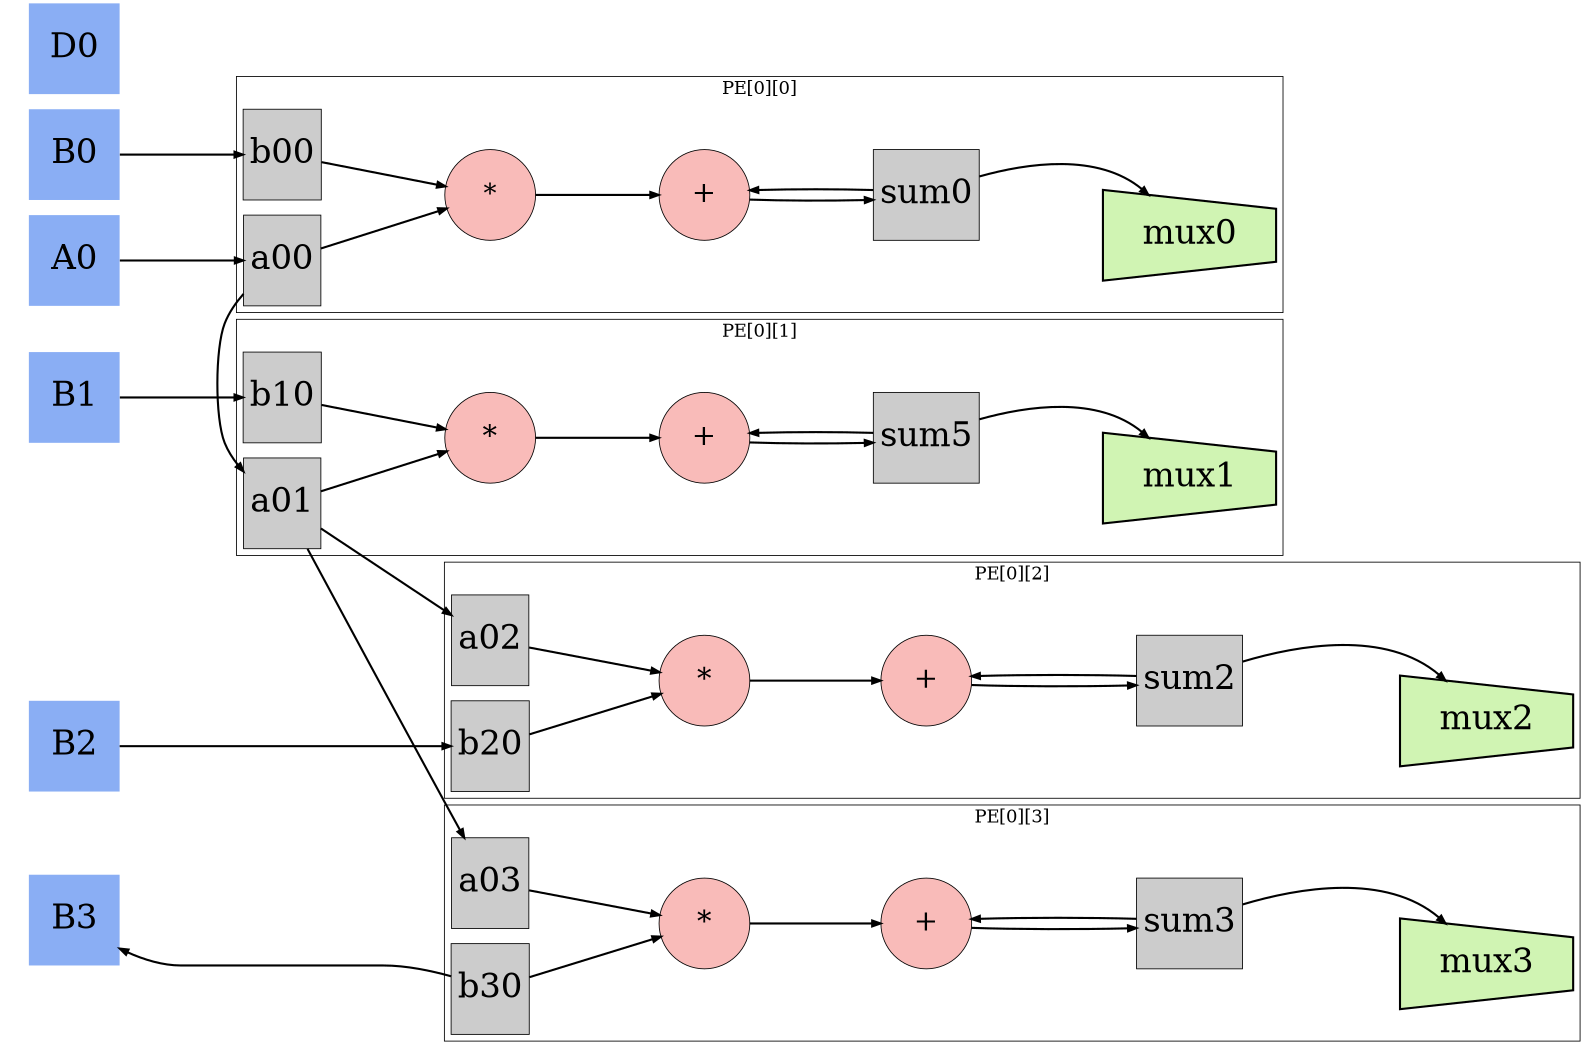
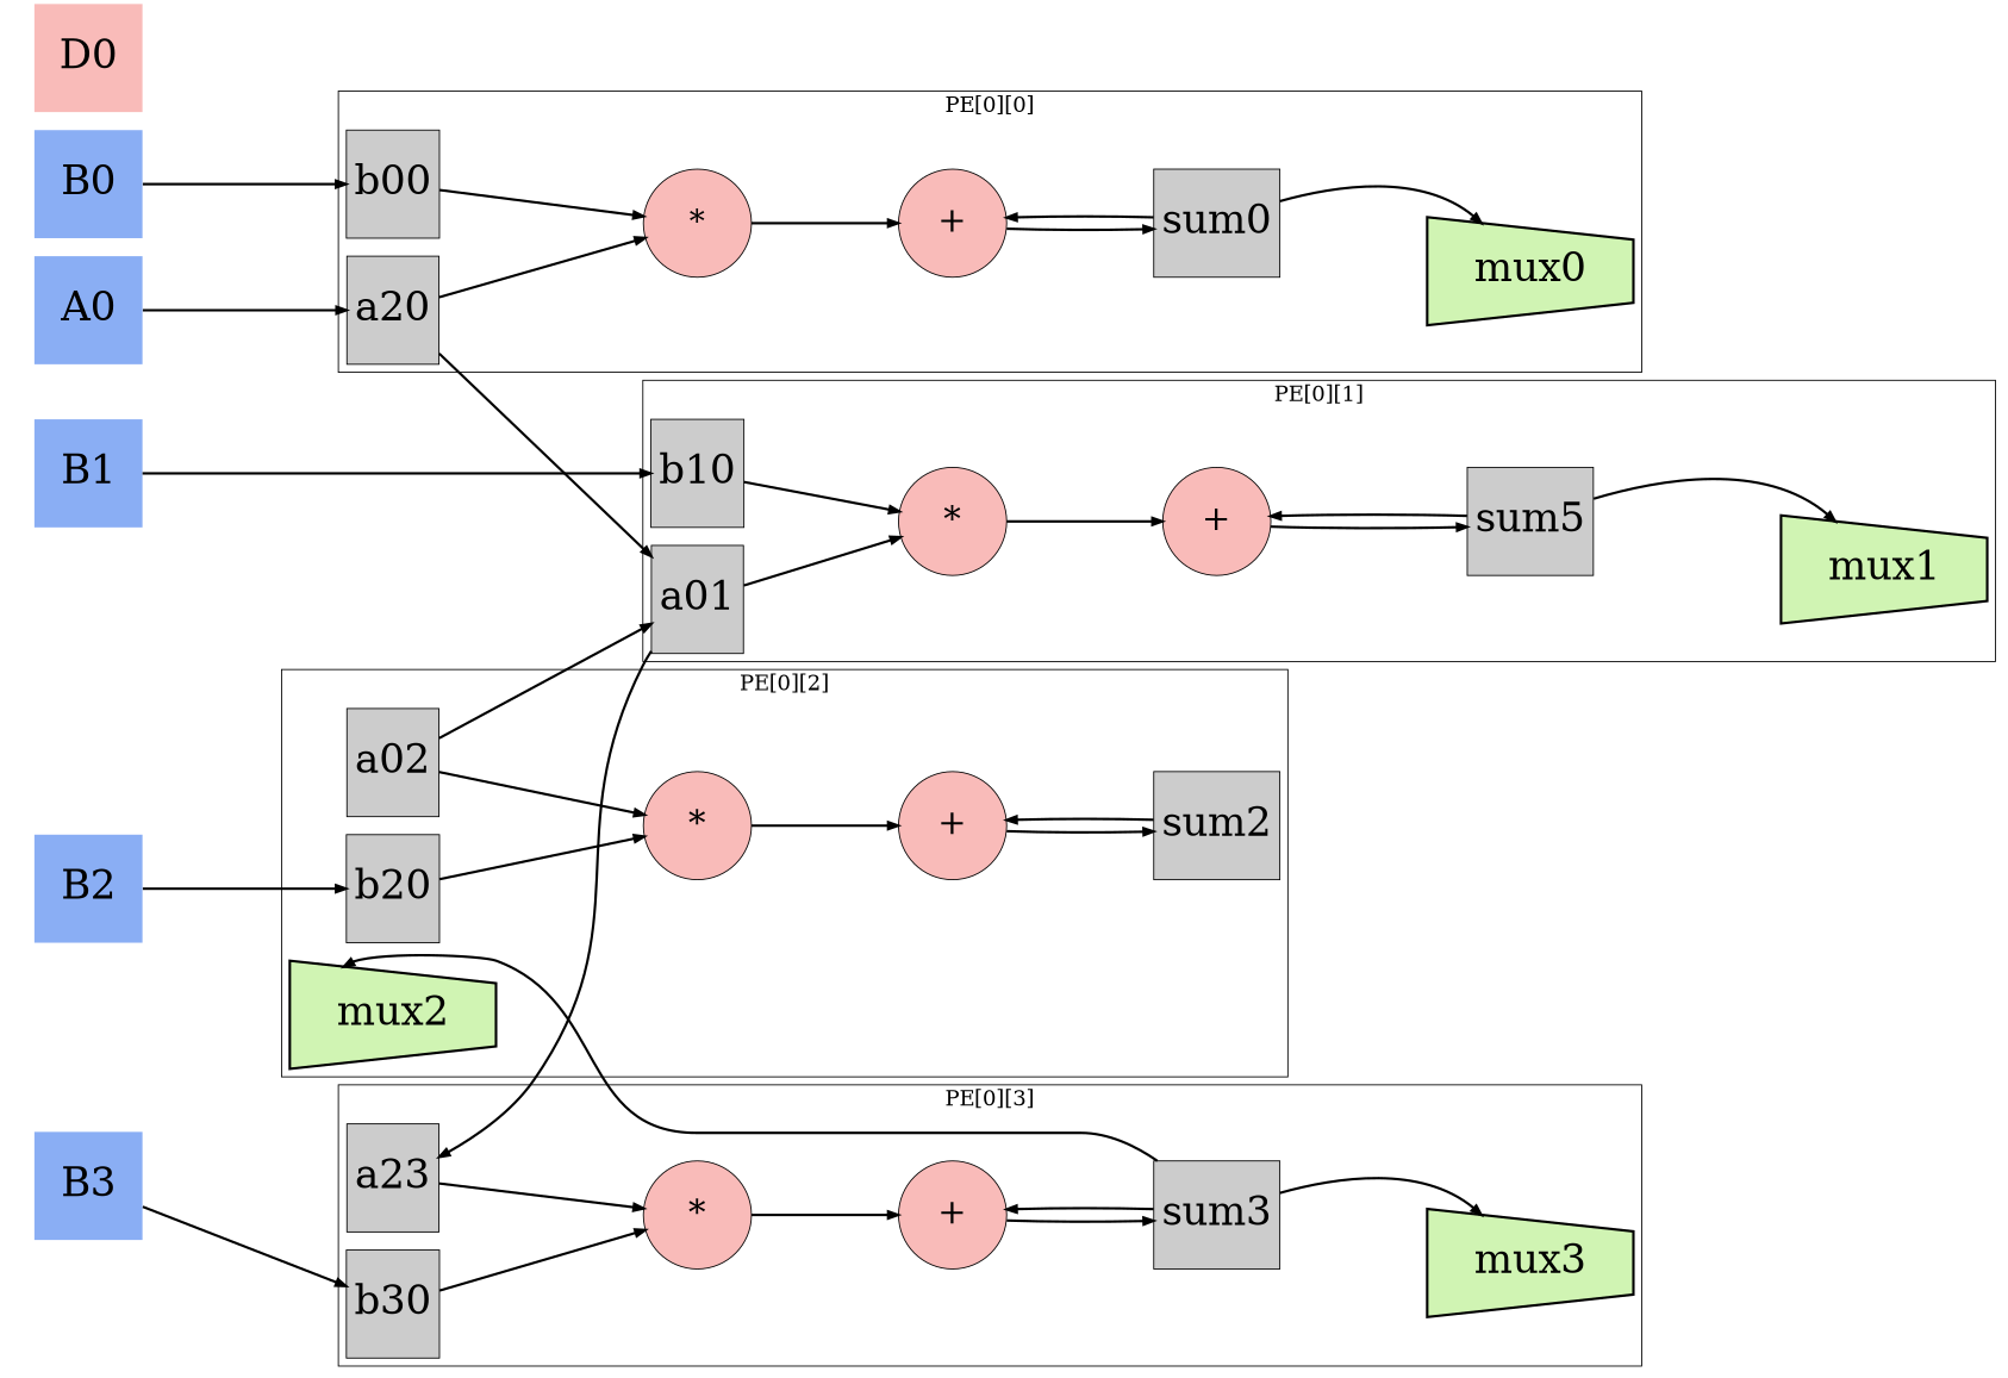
  digraph {
    rankdir=LR
    node [fillcolor="#cccccc" fontsize=40 shape=dff style=filled]
    edge [minlen=4 penwidth=2.5]
    A0 [fillcolor="#8aaef4" height=1.5 orientation=0 penwidth=2.5 peripheries=0 shape=diain width=1.5]
    B0 [fillcolor="#8aaef4" height=1.5 orientation=0 penwidth=2.5 peripheries=0 shape=diaintop width=1.5]
    B1 [fillcolor="#8aaef4" height=1.5 orientation=0 penwidth=2.5 peripheries=0 shape=diaintop width=1.5]
    B2 [fillcolor="#8aaef4" height=1.5 orientation=0 penwidth=2.5 peripheries=0 shape=diaintop width=1.5]
    B3 [fillcolor="#8aaef4" height=1.5 orientation=0 penwidth=2.5 peripheries=0 shape=diaintop width=1.5]
-   D0 [fillcolor="#8aaef4" height=1.5 penwidth=2.5 peripheries=0 shape=diaout width=1.5]
+   D0 [fillcolor="#f9bbb9" height=1.5 penwidth=2.5 peripheries=0 shape=diaout width=1.5]
    n7 [fillcolor="#f9bbb9" fixedsize=true fontsize=31 height=1.5 label="*" shape=ellipse width=1.5]
    n8 [fillcolor="#f9bbb9" fixedsize=true fontsize=35 height=1.5 label="+" shape=ellipse width=1.5]
    sum0 [height=1.5 width=1]
-   a00 [height=1.5 width=1]
+   a00 [height=1.5 width=1 label=a20]
    b00 [height=1.5 width=1]
    mux0 [fillcolor="#d0f4b3" height=1.5 orientation=-90 penwidth=2.5 shape=trapezium width=1]
    n13 [fillcolor="#f9bbb9" fixedsize=true fontsize=35 height=1.5 label="*" shape=ellipse width=1.5]
    n14 [fillcolor="#f9bbb9" fixedsize=true fontsize=35 height=1.5 label="+" shape=ellipse width=1.5]
    n15 [height=1.5 label=sum5 width=1]
    a01 [height=1.5 width=1]
    b10 [height=1.5 width=1]
    mux1 [fillcolor="#d0f4b3" height=1.5 orientation=-90 penwidth=2.5 shape=trapezium width=1]
    n19 [fillcolor="#f9bbb9" fixedsize=true fontsize=35 height=1.5 label="*" shape=ellipse width=1.5]
    sum2 [height=1.5 width=1]
    n21 [fillcolor="#f9bbb9" fixedsize=true fontsize=35 height=1.5 label="+" shape=ellipse width=1.5]
    a02 [height=1.5 width=1]
    b20 [height=1.5 width=1]
    mux2 [fillcolor="#d0f4b3" height=1.5 orientation=-90 penwidth=2.5 shape=trapezium width=1]
    n25 [fillcolor="#f9bbb9" fixedsize=true fontsize=35 height=1.5 label="*" shape=ellipse width=1.5]
    n26 [fillcolor="#f9bbb9" fixedsize=true fontsize=35 height=1.5 label="+" shape=ellipse width=1.5]
    sum3 [height=1.5 width=1]
-   a03 [height=1.5 width=1]
+   a03 [height=1.5 width=1 label=a23]
    b30 [height=1.5 width=1]
    mux3 [fillcolor="#d0f4b3" height=1.5 orientation=-90 penwidth=2.5 shape=trapezium width=1]
    subgraph sub_1 {
      A0
    }
    subgraph sub_2 {
      B0
    }
    subgraph sub_3 {
      B1
    }
    subgraph sub_4 {
      B2
    }
    subgraph sub_5 {
      B3
    }
    subgraph sub_6 {
      D0
    }
    subgraph sub_7 {
      n7
    }
    subgraph sub_8 {
      n8
    }
    subgraph sub_9 {
      sum0
    }
    subgraph sub_10 {
      a00
    }
    subgraph sub_11 {
      b00
    }
    subgraph sub_12 {
      mux0
    }
    subgraph sub_13 {
      n13
    }
    subgraph sub_14 {
      n14
    }
    subgraph sub_15 {
      n15
    }
    subgraph sub_16 {
      a01
    }
    subgraph sub_17 {
      b10
    }
    subgraph sub_18 {
      mux1
    }
    subgraph sub_19 {
      n19
    }
    subgraph sub_20 {
      sum2
    }
    subgraph sub_21 {
      n21
    }
    subgraph sub_22 {
      a02
    }
    subgraph sub_23 {
      b20
    }
    subgraph sub_24 {
      mux2
    }
    subgraph sub_25 {
      n25
    }
    subgraph sub_26 {
      n26
    }
    subgraph sub_27 {
      sum3
    }
    subgraph sub_28 {
      a03
    }
    subgraph sub_29 {
      b30
    }
    subgraph sub_30 {
      mux3
    }
    subgraph sub_31 {
      rank=same
      B0
      B1
      B2
      B3
    }
    subgraph cluster_32 {
      color=black
      fontsize=21
      label="PE[0][0]"
      n7
      n8
      sum0
      a00
      b00
      mux0
    }
    subgraph cluster_33 {
      color=black
      fontsize=21
      label="PE[0][1]"
      n13
      n14
      n15
      a01
      b10
      mux1
    }
    subgraph cluster_34 {
      color=black
      fontsize=21
      label="PE[0][2]"
      n19
      sum2
      n21
      a02
      b20
      mux2
    }
    subgraph cluster_35 {
      color=black
      fontsize=21
      label="PE[0][3]"
      n25
      n26
      sum3
      a03
      b30
      mux3
    }
    A0 -> a00
    B0 -> B1 [style=invis]
    B0 -> b00
    B1 -> B2 [style=invis]
    B1 -> b10
    B2 -> B3 [style=invis]
    B2 -> b20
-   b30 -> B3
+   B3 -> b30
    n7 -> n8
    n8 -> sum0
    sum0 -> n8
    sum0 -> mux0 [headport=nw]
    a00 -> n7
    a00 -> a01
    b00 -> n7
    n13 -> n14
    n14 -> n15
    n15 -> n14
    n15 -> mux1 [headport=nw]
    a01 -> n13
-   a01 -> a02
+   a02 -> a01
    a01 -> a03
    b10 -> n13
    n19 -> n21
    sum2 -> n21
-   sum2 -> mux2 [headport=nw]
+   sum3 -> mux2 [headport=nw]
    n21 -> sum2
    a02 -> n19
    b20 -> n19
    n25 -> n26
    n26 -> sum3
    sum3 -> n26
    sum3 -> mux3 [headport=nw]
    a03 -> n25
    b30 -> n25
  }
